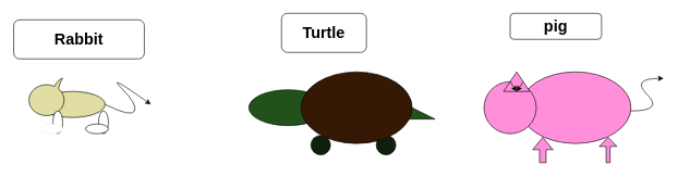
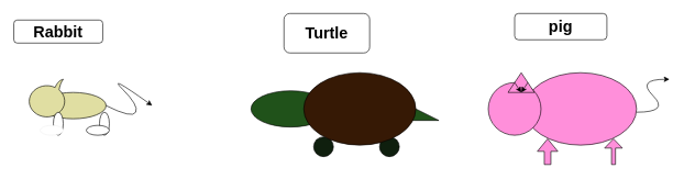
  <mxCell id="0" />
  <mxCell id="1" parent="0" />
- <mxCell id="2" value="&lt;h1&gt;Rabbit&lt;/h1&gt;" style="rounded=1;whiteSpace=wrap;html=1;" vertex="1" parent="1"><mxGeometry x="20" y="30" width="200" height="60" as="geometry" /></mxCell>
+ <mxCell id="2" value="&lt;h1&gt;Rabbit&lt;/h1&gt;" style="rounded=1;whiteSpace=wrap;html=1;" vertex="1" parent="1"><mxGeometry x="20" y="30" width="135" height="35" as="geometry" /></mxCell>
  <mxCell id="3" value="" style="shape=ellipse;html=1;dashed=0;whitespace=wrap;perimeter=ellipsePerimeter;fillColor=#E0DEA2;" vertex="1" parent="1"><mxGeometry x="60" y="140" width="100" height="40" as="geometry" /></mxCell>
  <mxCell id="4" value="" style="whiteSpace=wrap;html=1;shape=mxgraph.basic.oval_callout;direction=west;fillColor=#E0DEA2;" vertex="1" parent="1"><mxGeometry x="40" y="120" width="60" height="60" as="geometry" /></mxCell>
  <mxCell id="5" value="" style="shape=ellipse;html=1;dashed=0;whitespace=wrap;perimeter=ellipsePerimeter;direction=south;fillColor=#FFFFFF;" vertex="1" parent="1"><mxGeometry x="150" y="170" width="15" height="35" as="geometry" /></mxCell>
  <mxCell id="6" value="" style="shape=ellipse;html=1;dashed=0;whitespace=wrap;perimeter=ellipsePerimeter;direction=west;fillColor=#FFFFFF;" vertex="1" parent="1"><mxGeometry x="130" y="190" width="35" height="15" as="geometry" /></mxCell>
  <mxCell id="7" value="" style="shape=ellipse;html=1;dashed=0;whitespace=wrap;perimeter=ellipsePerimeter;direction=south;fillColor=#FFFFFF;" vertex="1" parent="1"><mxGeometry x="80" y="170" width="15" height="35" as="geometry" /></mxCell>
  <mxCell id="8" value="" style="shape=ellipse;html=1;dashed=0;whitespace=wrap;perimeter=ellipsePerimeter;direction=west;strokeColor=#F0F0F0;fillColor=#FFFFFF;" vertex="1" parent="1"><mxGeometry x="60" y="190" width="35" height="15" as="geometry" /></mxCell>
  <mxCell id="9" value="" style="curved=1;endArrow=classic;html=1;" edge="1" parent="1"><mxGeometry width="50" height="50" relative="1" as="geometry"><mxPoint x="160" y="160" as="sourcePoint" /><mxPoint x="230" y="160" as="targetPoint" /><Array as="points"><mxPoint x="200" y="180" /><mxPoint x="210" y="160" /><mxPoint x="160" y="110" /></Array></mxGeometry></mxCell>
  <mxCell id="10" value="" style="ellipse;whiteSpace=wrap;html=1;aspect=fixed;fillColor=#0F1F0E;" vertex="1" parent="1"><mxGeometry x="475" y="207.5" width="30" height="30" as="geometry" /></mxCell>
  <mxCell id="11" value="&lt;h1&gt;Turtle&lt;/h1&gt;" style="rounded=1;whiteSpace=wrap;html=1;" vertex="1" parent="1"><mxGeometry x="430" y="20" width="130" height="60" as="geometry" /></mxCell>
  <mxCell id="12" value="&lt;h1&gt;pig&lt;/h1&gt;" style="rounded=1;whiteSpace=wrap;html=1;" vertex="1" parent="1"><mxGeometry x="780" y="20" width="140" height="40" as="geometry" /></mxCell>
  <mxCell id="13" value="" style="ellipse;whiteSpace=wrap;html=1;fillColor=#FF8FDA;" vertex="1" parent="1"><mxGeometry x="795" y="110" width="170" height="110" as="geometry" /></mxCell>
  <mxCell id="14" value="" style="ellipse;whiteSpace=wrap;html=1;aspect=fixed;fillColor=#FF8FDA;" vertex="1" parent="1"><mxGeometry x="740" y="125" width="80" height="80" as="geometry" /></mxCell>
  <mxCell id="15" value="" style="curved=1;endArrow=classic;html=1;" edge="1" parent="1"><mxGeometry width="50" height="50" relative="1" as="geometry"><mxPoint x="965" y="170" as="sourcePoint" /><mxPoint x="1015" y="120" as="targetPoint" /><Array as="points"><mxPoint x="1015" y="170" /><mxPoint x="965" y="120" /></Array></mxGeometry></mxCell>
  <mxCell id="16" value="" style="triangle;whiteSpace=wrap;html=1;direction=north;fillColor=#FF8FDA;" vertex="1" parent="1"><mxGeometry x="770" y="110" width="40" height="30" as="geometry" /></mxCell>
  <mxCell id="17" style="edgeStyle=none;html=1;exitX=0.5;exitY=1;exitDx=0;exitDy=0;entryX=0;entryY=0.5;entryDx=0;entryDy=0;" edge="1" parent="1" source="16" target="16"><mxGeometry relative="1" as="geometry" /></mxCell>
  <mxCell id="18" style="edgeStyle=none;html=1;exitX=0.5;exitY=0;exitDx=0;exitDy=0;entryX=0;entryY=0.5;entryDx=0;entryDy=0;" edge="1" parent="1" source="16" target="16"><mxGeometry relative="1" as="geometry" /></mxCell>
  <mxCell id="19" value="" style="shape=flexArrow;endArrow=classic;html=1;fillColor=#FF8FDA;" edge="1" parent="1"><mxGeometry width="50" height="50" relative="1" as="geometry"><mxPoint x="830" y="250" as="sourcePoint" /><mxPoint x="830" y="210" as="targetPoint" /></mxGeometry></mxCell>
  <mxCell id="20" value="" style="shape=flexArrow;endArrow=classic;html=1;width=6;endSize=4.33;fillColor=#FF8FDA;" edge="1" parent="1"><mxGeometry width="50" height="50" relative="1" as="geometry"><mxPoint x="930" y="250" as="sourcePoint" /><mxPoint x="930" y="210" as="targetPoint" /></mxGeometry></mxCell>
  <mxCell id="21" style="edgeStyle=none;html=1;exitX=0;exitY=0;exitDx=0;exitDy=0;fillColor=#FF8FDA;" edge="1" parent="1" source="22" target="25"><mxGeometry relative="1" as="geometry" /></mxCell>
  <mxCell id="22" value="" style="ellipse;whiteSpace=wrap;html=1;aspect=fixed;fillColor=#0F1F0E;" vertex="1" parent="1"><mxGeometry x="575" y="207.5" width="30" height="30" as="geometry" /></mxCell>
  <mxCell id="23" value="" style="verticalLabelPosition=bottom;verticalAlign=top;html=1;shape=mxgraph.basic.orthogonal_triangle;fillColor=#20521A;" vertex="1" parent="1"><mxGeometry x="605" y="152.5" width="60" height="30" as="geometry" /></mxCell>
  <mxCell id="24" value="" style="ellipse;whiteSpace=wrap;html=1;fillColor=#20521A;" vertex="1" parent="1"><mxGeometry x="380" y="137.5" width="120" height="55" as="geometry" /></mxCell>
  <mxCell id="25" value="" style="ellipse;whiteSpace=wrap;html=1;fillColor=#361905;" vertex="1" parent="1"><mxGeometry x="460" y="110" width="170" height="110" as="geometry" /></mxCell>
